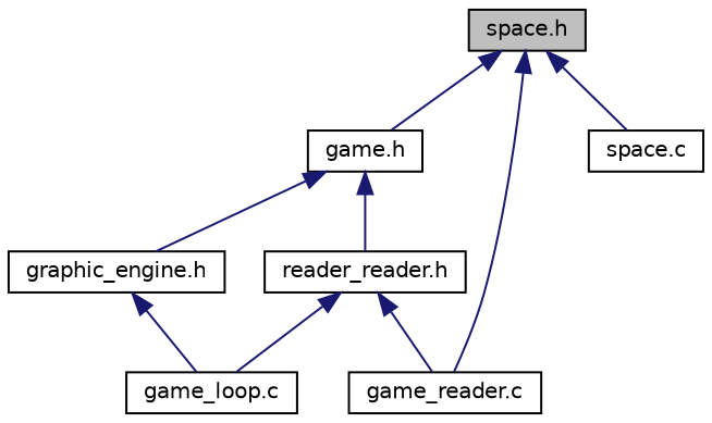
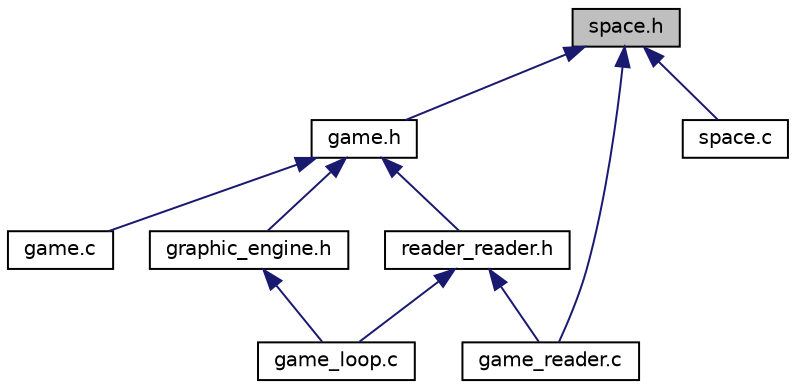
  digraph {
    node [color=black fillcolor=white fontname=Helvetica fontsize=10 shape=record style=filled]
    edge [color=midnightblue dir=back fontname=Helvetica fontsize=10 labelfontname=Helvetica labelfontsize=10 style=solid]
    n1 [fillcolor=grey75 fontcolor=black height=0.2 label="space.h" width=0.4]
    n2 [height=0.2 label="game.h" width=0.4]
    n3 [height=0.2 label="game_reader.c" width=0.4]
    n4 [height=0.2 label="space.c" width=0.4]
+   n5 [height=0.2 label="game.c" width=0.4]
    n6 [height=0.2 label="graphic_engine.h" width=0.4]
    n7 [height=0.2 label="reader_reader.h" width=0.4]
    n8 [height=0.2 label="game_loop.c" width=0.4]
    n1 -> n2
    n1 -> n3
    n1 -> n4
+   n2 -> n5
    n2 -> n6
    n2 -> n7
    n6 -> n8
    n7 -> n3
    n7 -> n8
  }
